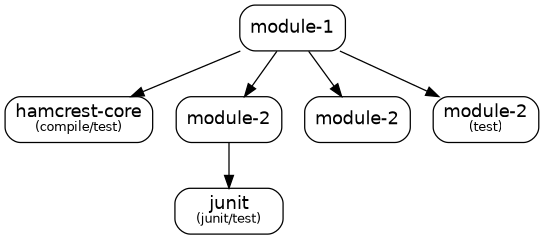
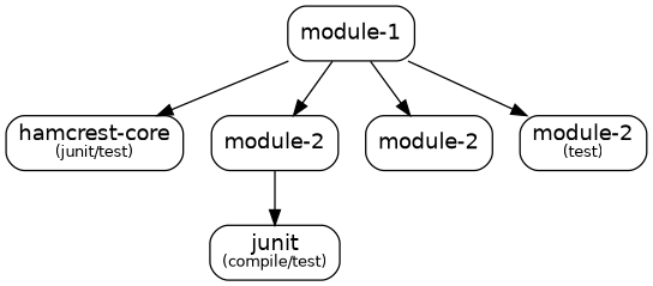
  digraph {
    node [fontname=Helvetica fontsize=14 shape=box style=rounded]
    edge [fontname=Helvetica fontsize=10]
-   n1 [label=<junit<font point-size="10"><br/>(junit/test)</font>>]
-   n2 [label=<hamcrest-core<font point-size="10"><br/>(compile/test)</font>>]
+   n1 [label=<junit<font point-size="10"><br/>(compile/test)</font>>]
+   n2 [label=<hamcrest-core<font point-size="10"><br/>(junit/test)</font>>]
    n3 [label=<module-2>]
    n4 [label=<module-1>]
    n5 [label=<module-2>]
    n6 [label=<module-2<font point-size="10"><br/>(test)</font>>]
    n3 -> n1
    n4 -> n2
    n4 -> n3
    n4 -> n5
    n4 -> n6
  }
